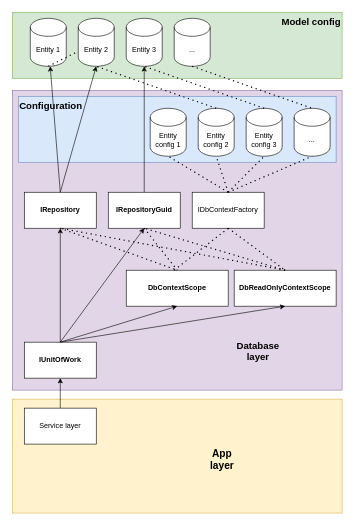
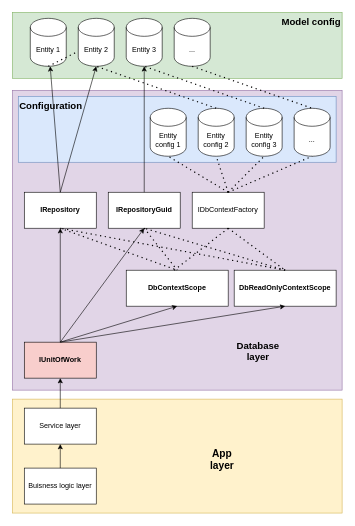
  <mxCell id="0" />
  <mxCell id="1" parent="0" />
  <mxCell id="2" value="Model config" style="rounded=0;whiteSpace=wrap;html=1;verticalAlign=top;align=right;fontSize=16;fontStyle=1;fillColor=#d5e8d4;strokeColor=#82b366;" vertex="1" parent="1"><mxGeometry x="20" y="20" width="550" height="110" as="geometry" /></mxCell>
  <mxCell id="3" value="" style="rounded=0;whiteSpace=wrap;html=1;fillColor=#fff2cc;strokeColor=#d6b656;" vertex="1" parent="1"><mxGeometry x="20" y="665" width="550" height="190" as="geometry" /></mxCell>
  <mxCell id="4" value="" style="rounded=0;whiteSpace=wrap;html=1;fillColor=#e1d5e7;strokeColor=#9673a6;" vertex="1" parent="1"><mxGeometry x="20" y="150" width="550" height="500" as="geometry" /></mxCell>
- <mxCell id="5" value="IUnitOfWork" style="rounded=0;whiteSpace=wrap;html=1;fontStyle=1" parent="1" vertex="1"><mxGeometry x="40" y="570" width="120" height="60" as="geometry" /></mxCell>
+ <mxCell id="5" value="IUnitOfWork" style="rounded=0;whiteSpace=wrap;html=1;fontStyle=1;fillColor=#f8cecc;" parent="1" vertex="1"><mxGeometry x="40" y="570" width="120" height="60" as="geometry" /></mxCell>
  <mxCell id="6" value="IRepository" style="rounded=0;whiteSpace=wrap;html=1;fontStyle=1" parent="1" vertex="1"><mxGeometry x="40" y="320" width="120" height="60" as="geometry" /></mxCell>
  <mxCell id="7" value="IRepositoryGuid" style="rounded=0;whiteSpace=wrap;html=1;fontStyle=1" parent="1" vertex="1"><mxGeometry x="180" y="320" width="120" height="60" as="geometry" /></mxCell>
  <mxCell id="8" value="" style="endArrow=classic;html=1;rounded=0;exitX=0.5;exitY=0;exitDx=0;exitDy=0;entryX=0.5;entryY=1;entryDx=0;entryDy=0;" parent="1" source="5" target="6" edge="1"><mxGeometry width="50" height="50" relative="1" as="geometry"><mxPoint x="119" y="580" as="sourcePoint" /><mxPoint x="230" y="560" as="targetPoint" /></mxGeometry></mxCell>
  <mxCell id="9" value="" style="endArrow=classic;html=1;rounded=0;exitX=0.5;exitY=0;exitDx=0;exitDy=0;" parent="1" source="5" edge="1"><mxGeometry width="50" height="50" relative="1" as="geometry"><mxPoint x="139" y="765" as="sourcePoint" /><mxPoint x="240" y="380" as="targetPoint" /></mxGeometry></mxCell>
  <mxCell id="10" value="IDbContextFactory" style="rounded=0;whiteSpace=wrap;html=1;" parent="1" vertex="1"><mxGeometry x="320" y="320" width="120" height="60" as="geometry" /></mxCell>
  <mxCell id="11" value="Service layer" style="rounded=0;whiteSpace=wrap;html=1;" parent="1" vertex="1"><mxGeometry x="40" y="680" width="120" height="60" as="geometry" /></mxCell>
+ <mxCell id="12" value="Buisness logic layer" style="rounded=0;whiteSpace=wrap;html=1;" parent="1" vertex="1"><mxGeometry x="40" y="780" width="120" height="60" as="geometry" /></mxCell>
+ <mxCell id="13" value="" style="endArrow=classic;html=1;rounded=0;exitX=0.5;exitY=0;exitDx=0;exitDy=0;" parent="1" source="12" target="11" edge="1"><mxGeometry width="50" height="50" relative="1" as="geometry"><mxPoint x="119" y="580" as="sourcePoint" /><mxPoint x="139" y="800" as="targetPoint" /></mxGeometry></mxCell>
  <mxCell id="14" value="" style="endArrow=classic;html=1;rounded=0;exitX=0.5;exitY=0;exitDx=0;exitDy=0;entryX=0.5;entryY=1;entryDx=0;entryDy=0;" parent="1" source="11" target="5" edge="1"><mxGeometry width="50" height="50" relative="1" as="geometry"><mxPoint x="119" y="580" as="sourcePoint" /><mxPoint x="169" y="530" as="targetPoint" /></mxGeometry></mxCell>
  <mxCell id="15" value="DbContextScope" style="rounded=0;whiteSpace=wrap;html=1;fontStyle=1" parent="1" vertex="1"><mxGeometry x="210" y="450" width="170" height="60" as="geometry" /></mxCell>
  <mxCell id="16" value="DbReadOnlyContextScope" style="rounded=0;whiteSpace=wrap;html=1;fontStyle=1" parent="1" vertex="1"><mxGeometry x="390" y="450" width="170" height="60" as="geometry" /></mxCell>
  <mxCell id="17" value="" style="endArrow=classic;html=1;rounded=0;exitX=0.5;exitY=0;exitDx=0;exitDy=0;entryX=0.5;entryY=1;entryDx=0;entryDy=0;" parent="1" source="5" target="15" edge="1"><mxGeometry width="50" height="50" relative="1" as="geometry"><mxPoint x="200" y="580" as="sourcePoint" /><mxPoint x="250" y="530" as="targetPoint" /></mxGeometry></mxCell>
  <mxCell id="18" value="" style="endArrow=classic;html=1;rounded=0;exitX=0.5;exitY=0;exitDx=0;exitDy=0;entryX=0.5;entryY=1;entryDx=0;entryDy=0;" parent="1" source="5" target="16" edge="1"><mxGeometry width="50" height="50" relative="1" as="geometry"><mxPoint x="200" y="580" as="sourcePoint" /><mxPoint x="250" y="530" as="targetPoint" /></mxGeometry></mxCell>
  <mxCell id="19" value="" style="endArrow=none;dashed=1;html=1;dashPattern=1 3;strokeWidth=2;rounded=0;entryX=0.5;entryY=1;entryDx=0;entryDy=0;" parent="1" target="10" edge="1"><mxGeometry width="50" height="50" relative="1" as="geometry"><mxPoint x="290" y="450" as="sourcePoint" /><mxPoint x="180" y="390" as="targetPoint" /></mxGeometry></mxCell>
  <mxCell id="20" value="" style="endArrow=none;dashed=1;html=1;dashPattern=1 3;strokeWidth=2;rounded=0;entryX=0.5;entryY=0;entryDx=0;entryDy=0;exitX=0.5;exitY=1;exitDx=0;exitDy=0;" parent="1" source="10" target="16" edge="1"><mxGeometry width="50" height="50" relative="1" as="geometry"><mxPoint x="200" y="580" as="sourcePoint" /><mxPoint x="250" y="530" as="targetPoint" /></mxGeometry></mxCell>
  <mxCell id="21" value="" style="endArrow=none;dashed=1;html=1;dashPattern=1 3;strokeWidth=2;rounded=0;entryX=0.5;entryY=1;entryDx=0;entryDy=0;exitX=0.5;exitY=0;exitDx=0;exitDy=0;" parent="1" target="6" edge="1" source="16"><mxGeometry width="50" height="50" relative="1" as="geometry"><mxPoint x="320" y="560" as="sourcePoint" /><mxPoint x="250" y="530" as="targetPoint" /></mxGeometry></mxCell>
  <mxCell id="22" value="" style="endArrow=none;dashed=1;html=1;dashPattern=1 3;strokeWidth=2;rounded=0;entryX=0.5;entryY=0;entryDx=0;entryDy=0;exitX=0.5;exitY=1;exitDx=0;exitDy=0;" parent="1" source="7" target="15" edge="1"><mxGeometry width="50" height="50" relative="1" as="geometry"><mxPoint x="250" y="390" as="sourcePoint" /><mxPoint x="250" y="530" as="targetPoint" /></mxGeometry></mxCell>
  <mxCell id="23" value="" style="endArrow=none;dashed=1;html=1;dashPattern=1 3;strokeWidth=2;rounded=0;exitX=0.5;exitY=0;exitDx=0;exitDy=0;" parent="1" source="16" edge="1"><mxGeometry width="50" height="50" relative="1" as="geometry"><mxPoint x="260" y="690" as="sourcePoint" /><mxPoint x="240" y="380" as="targetPoint" /></mxGeometry></mxCell>
  <mxCell id="24" value="" style="endArrow=none;dashed=1;html=1;dashPattern=1 3;strokeWidth=2;rounded=0;exitX=0.5;exitY=1;exitDx=0;exitDy=0;entryX=0.5;entryY=0;entryDx=0;entryDy=0;" parent="1" source="6" edge="1" target="15"><mxGeometry width="50" height="50" relative="1" as="geometry"><mxPoint x="40" y="350" as="sourcePoint" /><mxPoint x="290" y="500" as="targetPoint" /></mxGeometry></mxCell>
  <mxCell id="25" value="Database layer" style="text;html=1;align=center;verticalAlign=top;whiteSpace=wrap;rounded=0;fontStyle=1;fontSize=16;" vertex="1" parent="1"><mxGeometry x="375" y="560" width="110" height="60" as="geometry" /></mxCell>
  <mxCell id="26" value="App layer" style="text;html=1;align=center;verticalAlign=top;whiteSpace=wrap;rounded=0;fontSize=17;fontStyle=1" vertex="1" parent="1"><mxGeometry x="340" y="740" width="60" height="30" as="geometry" /></mxCell>
  <mxCell id="27" value="Configuration" style="rounded=0;whiteSpace=wrap;html=1;verticalAlign=top;align=left;fontSize=16;fontStyle=1;fillColor=#dae8fc;strokeColor=#6c8ebf;" vertex="1" parent="1"><mxGeometry x="30" y="160" width="530" height="110" as="geometry" /></mxCell>
  <mxCell id="28" value="Entity config 1" style="shape=cylinder3;whiteSpace=wrap;html=1;boundedLbl=1;backgroundOutline=1;size=15;" vertex="1" parent="1"><mxGeometry x="250" y="180" width="60" height="80" as="geometry" /></mxCell>
  <mxCell id="29" value="Entity config 2" style="shape=cylinder3;whiteSpace=wrap;html=1;boundedLbl=1;backgroundOutline=1;size=15;" vertex="1" parent="1"><mxGeometry x="330" y="180" width="60" height="80" as="geometry" /></mxCell>
  <mxCell id="30" value="Entity config 3" style="shape=cylinder3;whiteSpace=wrap;html=1;boundedLbl=1;backgroundOutline=1;size=15;" vertex="1" parent="1"><mxGeometry x="410" y="180" width="60" height="80" as="geometry" /></mxCell>
  <mxCell id="31" value="" style="endArrow=classic;html=1;rounded=0;exitX=0.5;exitY=0;exitDx=0;exitDy=0;" edge="1" parent="1" source="6" target="35"><mxGeometry width="50" height="50" relative="1" as="geometry"><mxPoint x="200" y="510" as="sourcePoint" /><mxPoint x="250" y="460" as="targetPoint" /></mxGeometry></mxCell>
  <mxCell id="32" value="" style="endArrow=classic;html=1;rounded=0;entryX=0.5;entryY=1;entryDx=0;entryDy=0;entryPerimeter=0;" edge="1" parent="1" target="36"><mxGeometry width="50" height="50" relative="1" as="geometry"><mxPoint x="100" y="320" as="sourcePoint" /><mxPoint x="250" y="460" as="targetPoint" /></mxGeometry></mxCell>
  <mxCell id="33" value="" style="endArrow=classic;html=1;rounded=0;exitX=0.5;exitY=0;exitDx=0;exitDy=0;entryX=0.5;entryY=1;entryDx=0;entryDy=0;entryPerimeter=0;" edge="1" parent="1" source="7" target="37"><mxGeometry width="50" height="50" relative="1" as="geometry"><mxPoint x="200" y="510" as="sourcePoint" /><mxPoint x="250" y="460" as="targetPoint" /></mxGeometry></mxCell>
  <mxCell id="34" value="..." style="shape=cylinder3;whiteSpace=wrap;html=1;boundedLbl=1;backgroundOutline=1;size=15;" vertex="1" parent="1"><mxGeometry x="490" y="180" width="60" height="80" as="geometry" /></mxCell>
  <mxCell id="35" value="Entity 1" style="shape=cylinder3;whiteSpace=wrap;html=1;boundedLbl=1;backgroundOutline=1;size=15;" vertex="1" parent="1"><mxGeometry x="50" y="30" width="60" height="80" as="geometry" /></mxCell>
  <mxCell id="36" value="Entity 2" style="shape=cylinder3;whiteSpace=wrap;html=1;boundedLbl=1;backgroundOutline=1;size=15;" vertex="1" parent="1"><mxGeometry x="130" y="30" width="60" height="80" as="geometry" /></mxCell>
  <mxCell id="37" value="Entity 3" style="shape=cylinder3;whiteSpace=wrap;html=1;boundedLbl=1;backgroundOutline=1;size=15;" vertex="1" parent="1"><mxGeometry x="210" y="30" width="60" height="80" as="geometry" /></mxCell>
  <mxCell id="38" value="..." style="shape=cylinder3;whiteSpace=wrap;html=1;boundedLbl=1;backgroundOutline=1;size=15;" vertex="1" parent="1"><mxGeometry x="290" y="30" width="60" height="80" as="geometry" /></mxCell>
  <mxCell id="39" value="" style="endArrow=none;dashed=1;html=1;dashPattern=1 3;strokeWidth=2;rounded=0;exitX=0.5;exitY=0;exitDx=0;exitDy=0;entryX=0.5;entryY=1;entryDx=0;entryDy=0;entryPerimeter=0;" edge="1" parent="1" source="10" target="28"><mxGeometry width="50" height="50" relative="1" as="geometry"><mxPoint x="200" y="310" as="sourcePoint" /><mxPoint x="250" y="260" as="targetPoint" /></mxGeometry></mxCell>
  <mxCell id="40" value="" style="endArrow=none;dashed=1;html=1;dashPattern=1 3;strokeWidth=2;rounded=0;exitX=0.5;exitY=0;exitDx=0;exitDy=0;entryX=0.5;entryY=1;entryDx=0;entryDy=0;entryPerimeter=0;" edge="1" parent="1" source="10" target="29"><mxGeometry width="50" height="50" relative="1" as="geometry"><mxPoint x="200" y="310" as="sourcePoint" /><mxPoint x="250" y="260" as="targetPoint" /></mxGeometry></mxCell>
  <mxCell id="41" value="" style="endArrow=none;dashed=1;html=1;dashPattern=1 3;strokeWidth=2;rounded=0;entryX=0.5;entryY=1;entryDx=0;entryDy=0;entryPerimeter=0;exitX=0.5;exitY=0;exitDx=0;exitDy=0;" edge="1" parent="1" source="10" target="30"><mxGeometry width="50" height="50" relative="1" as="geometry"><mxPoint x="200" y="310" as="sourcePoint" /><mxPoint x="250" y="260" as="targetPoint" /></mxGeometry></mxCell>
  <mxCell id="42" value="" style="endArrow=none;dashed=1;html=1;dashPattern=1 3;strokeWidth=2;rounded=0;exitX=0.5;exitY=0;exitDx=0;exitDy=0;entryX=0.5;entryY=1;entryDx=0;entryDy=0;entryPerimeter=0;" edge="1" parent="1" source="10" target="34"><mxGeometry width="50" height="50" relative="1" as="geometry"><mxPoint x="200" y="310" as="sourcePoint" /><mxPoint x="250" y="260" as="targetPoint" /></mxGeometry></mxCell>
  <mxCell id="43" value="" style="endArrow=none;dashed=1;html=1;dashPattern=1 3;strokeWidth=2;rounded=0;exitX=0.5;exitY=1;exitDx=0;exitDy=0;exitPerimeter=0;" edge="1" parent="1" source="35" target="36"><mxGeometry width="50" height="50" relative="1" as="geometry"><mxPoint x="200" y="310" as="sourcePoint" /><mxPoint x="250" y="260" as="targetPoint" /></mxGeometry></mxCell>
  <mxCell id="44" value="" style="endArrow=none;dashed=1;html=1;dashPattern=1 3;strokeWidth=2;rounded=0;entryX=0.5;entryY=1;entryDx=0;entryDy=0;entryPerimeter=0;exitX=0.5;exitY=0;exitDx=0;exitDy=0;exitPerimeter=0;" edge="1" parent="1" source="29" target="36"><mxGeometry width="50" height="50" relative="1" as="geometry"><mxPoint x="200" y="310" as="sourcePoint" /><mxPoint x="250" y="260" as="targetPoint" /></mxGeometry></mxCell>
  <mxCell id="45" value="" style="endArrow=none;dashed=1;html=1;dashPattern=1 3;strokeWidth=2;rounded=0;entryX=0.5;entryY=1;entryDx=0;entryDy=0;entryPerimeter=0;exitX=0.5;exitY=0;exitDx=0;exitDy=0;exitPerimeter=0;" edge="1" parent="1" source="30" target="37"><mxGeometry width="50" height="50" relative="1" as="geometry"><mxPoint x="200" y="310" as="sourcePoint" /><mxPoint x="250" y="260" as="targetPoint" /></mxGeometry></mxCell>
  <mxCell id="46" value="" style="endArrow=none;dashed=1;html=1;dashPattern=1 3;strokeWidth=2;rounded=0;entryX=0.5;entryY=0;entryDx=0;entryDy=0;entryPerimeter=0;exitX=0.5;exitY=1;exitDx=0;exitDy=0;exitPerimeter=0;" edge="1" parent="1" source="38" target="34"><mxGeometry width="50" height="50" relative="1" as="geometry"><mxPoint x="200" y="310" as="sourcePoint" /><mxPoint x="250" y="260" as="targetPoint" /></mxGeometry></mxCell>
